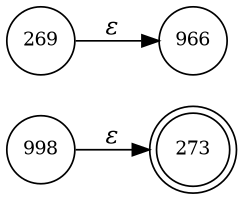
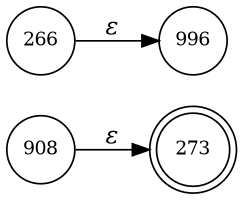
  digraph {
    rankdir=LR
    node [fixedsize=true fontsize=11 shape=circle peripheries=1]
    edge [fontname="Times-Italic"]
    n1 [label=273 shape=doublecircle width=.6 peripheries=""]
-   n2 [label=966 width=.55]
-   n3 [label=998 width=.55]
-   n4 [label=269 width=.55]
+   n2 [label=996 width=.55]
+   n3 [label=908 width=.55]
+   n4 [label=266 width=.55]
    n3 -> n1 [label="&epsilon;"]
    n4 -> n2 [label="&epsilon;"]
  }
